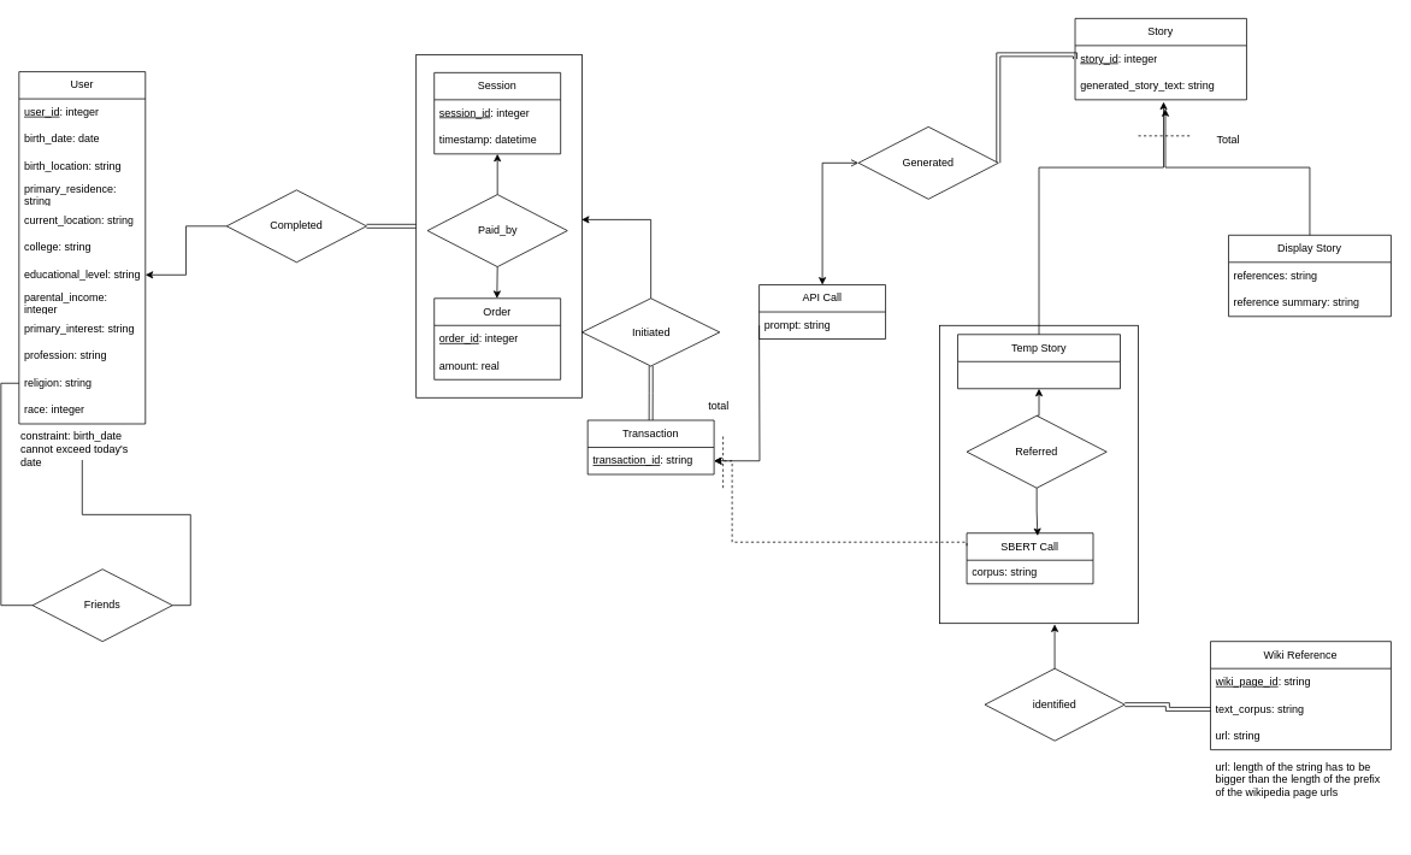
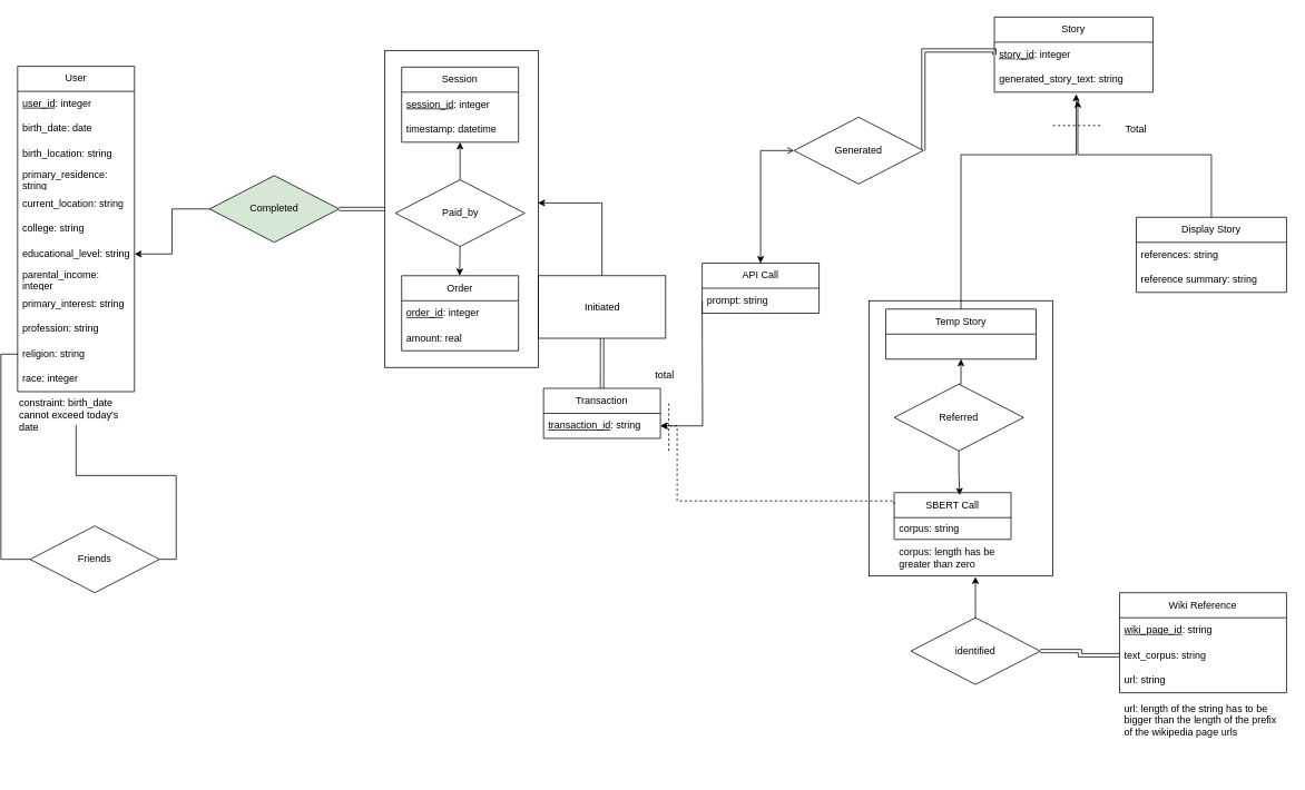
  <mxCell id="0" />
  <mxCell id="1" parent="0" />
  <mxCell id="2" style="edgeStyle=orthogonalEdgeStyle;rounded=0;orthogonalLoop=1;jettySize=auto;html=1;entryX=0.5;entryY=0;entryDx=0;entryDy=0;startArrow=classic;startFill=1;endArrow=none;endFill=0;" parent="1" source="3" target="70" edge="1"><mxGeometry relative="1" as="geometry" /></mxCell>
  <mxCell id="3" value="Session" style="swimlane;fontStyle=0;childLayout=stackLayout;horizontal=1;startSize=30;horizontalStack=0;resizeParent=1;resizeParentMax=0;resizeLast=0;collapsible=1;marginBottom=0;whiteSpace=wrap;html=1;" parent="1" vertex="1"><mxGeometry x="480" y="80" width="140" height="90" as="geometry" /></mxCell>
  <mxCell id="4" value="&lt;u&gt;session_id&lt;/u&gt;: integer" style="text;strokeColor=none;fillColor=none;align=left;verticalAlign=middle;spacingLeft=4;spacingRight=4;overflow=hidden;points=[[0,0.5],[1,0.5]];portConstraint=eastwest;rotatable=0;whiteSpace=wrap;html=1;" parent="3" vertex="1"><mxGeometry y="30" width="140" height="30" as="geometry" /></mxCell>
  <mxCell id="5" value="timestamp: datetime" style="text;strokeColor=none;fillColor=none;align=left;verticalAlign=middle;spacingLeft=4;spacingRight=4;overflow=hidden;points=[[0,0.5],[1,0.5]];portConstraint=eastwest;rotatable=0;whiteSpace=wrap;html=1;" parent="3" vertex="1"><mxGeometry y="60" width="140" height="30" as="geometry" /></mxCell>
  <mxCell id="6" value="Order" style="swimlane;fontStyle=0;childLayout=stackLayout;horizontal=1;startSize=30;horizontalStack=0;resizeParent=1;resizeParentMax=0;resizeLast=0;collapsible=1;marginBottom=0;whiteSpace=wrap;html=1;" parent="1" vertex="1"><mxGeometry x="480" y="330" width="140" height="90" as="geometry" /></mxCell>
  <mxCell id="7" value="&lt;u&gt;order_id&lt;/u&gt;: integer" style="text;strokeColor=none;fillColor=none;align=left;verticalAlign=middle;spacingLeft=4;spacingRight=4;overflow=hidden;points=[[0,0.5],[1,0.5]];portConstraint=eastwest;rotatable=0;whiteSpace=wrap;html=1;" parent="6" vertex="1"><mxGeometry y="30" width="140" height="30" as="geometry" /></mxCell>
  <mxCell id="8" value="amount: real" style="text;strokeColor=none;fillColor=none;align=left;verticalAlign=middle;spacingLeft=4;spacingRight=4;overflow=hidden;points=[[0,0.5],[1,0.5]];portConstraint=eastwest;rotatable=0;whiteSpace=wrap;html=1;" parent="6" vertex="1"><mxGeometry y="60" width="140" height="30" as="geometry" /></mxCell>
  <mxCell id="9" value="Story" style="swimlane;fontStyle=0;childLayout=stackLayout;horizontal=1;startSize=30;horizontalStack=0;resizeParent=1;resizeParentMax=0;resizeLast=0;collapsible=1;marginBottom=0;whiteSpace=wrap;html=1;" parent="1" vertex="1"><mxGeometry x="1190" y="20" width="190" height="90" as="geometry" /></mxCell>
  <mxCell id="10" value="&lt;u&gt;story_id&lt;/u&gt;: integer" style="text;strokeColor=none;fillColor=none;align=left;verticalAlign=middle;spacingLeft=4;spacingRight=4;overflow=hidden;points=[[0,0.5],[1,0.5]];portConstraint=eastwest;rotatable=0;whiteSpace=wrap;html=1;" parent="9" vertex="1"><mxGeometry y="30" width="190" height="30" as="geometry" /></mxCell>
  <mxCell id="11" value="generated_story_text: string" style="text;strokeColor=none;fillColor=none;align=left;verticalAlign=middle;spacingLeft=4;spacingRight=4;overflow=hidden;points=[[0,0.5],[1,0.5]];portConstraint=eastwest;rotatable=0;whiteSpace=wrap;html=1;" parent="9" vertex="1"><mxGeometry y="60" width="190" height="30" as="geometry" /></mxCell>
  <mxCell id="12" style="edgeStyle=orthogonalEdgeStyle;rounded=0;orthogonalLoop=1;jettySize=auto;html=1;exitX=0;exitY=0.5;exitDx=0;exitDy=0;entryX=1;entryY=0.5;entryDx=0;entryDy=0;" parent="1" source="13" target="57" edge="1"><mxGeometry relative="1" as="geometry" /></mxCell>
- <mxCell id="13" value="Completed" style="rhombus;whiteSpace=wrap;html=1;" parent="1" vertex="1"><mxGeometry x="250" y="210" width="155" height="80" as="geometry" /></mxCell>
+ <mxCell id="13" value="Completed" style="rhombus;whiteSpace=wrap;html=1;fillColor=#d5e8d4;" parent="1" vertex="1"><mxGeometry x="250" y="210" width="155" height="80" as="geometry" /></mxCell>
  <mxCell id="14" value="Temp Story" style="swimlane;fontStyle=0;childLayout=stackLayout;horizontal=1;startSize=30;horizontalStack=0;resizeParent=1;resizeParentMax=0;resizeLast=0;collapsible=1;marginBottom=0;whiteSpace=wrap;html=1;" parent="1" vertex="1"><mxGeometry x="1060" y="370" width="180" height="60" as="geometry" /></mxCell>
  <mxCell id="15" value="Display Story" style="swimlane;fontStyle=0;childLayout=stackLayout;horizontal=1;startSize=30;horizontalStack=0;resizeParent=1;resizeParentMax=0;resizeLast=0;collapsible=1;marginBottom=0;whiteSpace=wrap;html=1;" parent="1" vertex="1"><mxGeometry x="1360" y="260" width="180" height="90" as="geometry" /></mxCell>
  <mxCell id="16" value="references: string" style="text;strokeColor=none;fillColor=none;align=left;verticalAlign=middle;spacingLeft=4;spacingRight=4;overflow=hidden;points=[[0,0.5],[1,0.5]];portConstraint=eastwest;rotatable=0;whiteSpace=wrap;html=1;" parent="15" vertex="1"><mxGeometry y="30" width="180" height="30" as="geometry" /></mxCell>
  <mxCell id="17" value="reference summary: string" style="text;strokeColor=none;fillColor=none;align=left;verticalAlign=middle;spacingLeft=4;spacingRight=4;overflow=hidden;points=[[0,0.5],[1,0.5]];portConstraint=eastwest;rotatable=0;whiteSpace=wrap;html=1;" parent="15" vertex="1"><mxGeometry y="60" width="180" height="30" as="geometry" /></mxCell>
  <mxCell id="18" style="edgeStyle=orthogonalEdgeStyle;rounded=0;orthogonalLoop=1;jettySize=auto;html=1;exitX=1;exitY=0.5;exitDx=0;exitDy=0;shape=link;entryX=0;entryY=0.5;entryDx=0;entryDy=0;" parent="1" source="19" target="10" edge="1"><mxGeometry relative="1" as="geometry"><Array as="points"><mxPoint x="1105" y="60" /><mxPoint x="1190" y="60" /></Array></mxGeometry></mxCell>
  <mxCell id="19" value="Generated" style="rhombus;whiteSpace=wrap;html=1;" parent="1" vertex="1"><mxGeometry x="950" y="140" width="155" height="80" as="geometry" /></mxCell>
  <mxCell id="20" style="edgeStyle=orthogonalEdgeStyle;rounded=0;orthogonalLoop=1;jettySize=auto;html=1;exitX=0.5;exitY=0;exitDx=0;exitDy=0;entryX=0;entryY=0.5;entryDx=0;entryDy=0;startArrow=classic;startFill=1;endArrow=open;endFill=0;" parent="1" source="21" target="19" edge="1"><mxGeometry relative="1" as="geometry"><mxPoint x="980" y="360" as="sourcePoint" /></mxGeometry></mxCell>
  <mxCell id="21" value="API Call" style="swimlane;fontStyle=0;childLayout=stackLayout;horizontal=1;startSize=30;horizontalStack=0;resizeParent=1;resizeParentMax=0;resizeLast=0;collapsible=1;marginBottom=0;whiteSpace=wrap;html=1;" parent="1" vertex="1"><mxGeometry x="840" y="315" width="140" height="60" as="geometry" /></mxCell>
  <mxCell id="22" value="prompt: string" style="text;strokeColor=none;fillColor=none;align=left;verticalAlign=middle;spacingLeft=4;spacingRight=4;overflow=hidden;points=[[0,0.5],[1,0.5]];portConstraint=eastwest;rotatable=0;whiteSpace=wrap;html=1;" parent="21" vertex="1"><mxGeometry y="30" width="140" height="30" as="geometry" /></mxCell>
  <mxCell id="23" style="edgeStyle=orthogonalEdgeStyle;rounded=0;orthogonalLoop=1;jettySize=auto;html=1;shape=link;" parent="1" source="25" target="31" edge="1"><mxGeometry relative="1" as="geometry" /></mxCell>
  <mxCell id="24" style="edgeStyle=orthogonalEdgeStyle;rounded=0;orthogonalLoop=1;jettySize=auto;html=1;exitX=0.5;exitY=0;exitDx=0;exitDy=0;entryX=0.997;entryY=0.481;entryDx=0;entryDy=0;entryPerimeter=0;" parent="1" source="25" target="72" edge="1"><mxGeometry relative="1" as="geometry" /></mxCell>
- <mxCell id="25" value="Initiated" style="rhombus;whiteSpace=wrap;html=1;" parent="1" vertex="1"><mxGeometry x="643.75" y="330" width="152.5" height="75" as="geometry" /></mxCell>
+ <mxCell id="25" value="Initiated" style="whiteSpace=wrap;html=1;rounded=0;" parent="1" vertex="1"><mxGeometry x="643.75" y="330" width="152.5" height="75" as="geometry" /></mxCell>
  <mxCell id="26" style="edgeStyle=orthogonalEdgeStyle;rounded=0;orthogonalLoop=1;jettySize=auto;html=1;entryX=0.5;entryY=1;entryDx=0;entryDy=0;exitX=0.5;exitY=0;exitDx=0;exitDy=0;" parent="1" source="73" target="14" edge="1"><mxGeometry relative="1" as="geometry"><mxPoint x="1120" y="195" as="targetPoint" /><mxPoint x="1000" y="520" as="sourcePoint" /></mxGeometry></mxCell>
  <mxCell id="27" style="edgeStyle=orthogonalEdgeStyle;rounded=0;orthogonalLoop=1;jettySize=auto;html=1;exitX=1;exitY=0.5;exitDx=0;exitDy=0;entryX=0;entryY=0.5;entryDx=0;entryDy=0;shape=link;" parent="1" source="29" target="38" edge="1"><mxGeometry relative="1" as="geometry" /></mxCell>
  <mxCell id="28" style="edgeStyle=orthogonalEdgeStyle;rounded=0;orthogonalLoop=1;jettySize=auto;html=1;exitX=0.5;exitY=0;exitDx=0;exitDy=0;" edge="1" parent="1" source="29"><mxGeometry relative="1" as="geometry"><mxPoint x="1167.556" y="739.971" as="targetPoint" /></mxGeometry></mxCell>
  <mxCell id="29" value="identified" style="rhombus;whiteSpace=wrap;html=1;" parent="1" vertex="1"><mxGeometry x="1090" y="740" width="155" height="80" as="geometry" /></mxCell>
  <mxCell id="30" style="edgeStyle=orthogonalEdgeStyle;rounded=0;orthogonalLoop=1;jettySize=auto;html=1;exitX=0;exitY=0.5;exitDx=0;exitDy=0;entryX=0.997;entryY=0.012;entryDx=0;entryDy=0;entryPerimeter=0;" parent="1" target="43" edge="1"><mxGeometry relative="1" as="geometry"><Array as="points"><mxPoint x="1020" y="664" /><mxPoint x="1000" y="664" /></Array></mxGeometry></mxCell>
  <mxCell id="31" value="Transaction" style="swimlane;fontStyle=0;childLayout=stackLayout;horizontal=1;startSize=30;horizontalStack=0;resizeParent=1;resizeParentMax=0;resizeLast=0;collapsible=1;marginBottom=0;whiteSpace=wrap;html=1;" parent="1" vertex="1"><mxGeometry x="650" y="465" width="140" height="60" as="geometry" /></mxCell>
  <mxCell id="32" value="&lt;u&gt;transaction_id&lt;/u&gt;: string" style="text;strokeColor=none;fillColor=none;align=left;verticalAlign=middle;spacingLeft=4;spacingRight=4;overflow=hidden;points=[[0,0.5],[1,0.5]];portConstraint=eastwest;rotatable=0;whiteSpace=wrap;html=1;" parent="31" vertex="1"><mxGeometry y="30" width="140" height="30" as="geometry" /></mxCell>
  <mxCell id="33" style="edgeStyle=orthogonalEdgeStyle;rounded=0;orthogonalLoop=1;jettySize=auto;html=1;exitX=0.5;exitY=0;exitDx=0;exitDy=0;entryX=0.516;entryY=1.078;entryDx=0;entryDy=0;entryPerimeter=0;" parent="1" source="14" target="11" edge="1"><mxGeometry relative="1" as="geometry"><Array as="points"><mxPoint x="1150" y="185" /><mxPoint x="1288" y="185" /></Array></mxGeometry></mxCell>
  <mxCell id="34" style="edgeStyle=orthogonalEdgeStyle;rounded=0;orthogonalLoop=1;jettySize=auto;html=1;" parent="1" source="15" edge="1"><mxGeometry relative="1" as="geometry"><mxPoint x="1290" y="120" as="targetPoint" /><Array as="points"><mxPoint x="1450" y="185" /><mxPoint x="1290" y="185" /></Array></mxGeometry></mxCell>
  <mxCell id="35" value="" style="group" parent="1" vertex="1" connectable="0"><mxGeometry x="1340" y="710" width="200" height="215" as="geometry" /></mxCell>
  <mxCell id="36" value="Wiki Reference" style="swimlane;fontStyle=0;childLayout=stackLayout;horizontal=1;startSize=30;horizontalStack=0;resizeParent=1;resizeParentMax=0;resizeLast=0;collapsible=1;marginBottom=0;whiteSpace=wrap;html=1;" parent="35" vertex="1"><mxGeometry width="200" height="120" as="geometry" /></mxCell>
  <mxCell id="37" value="&lt;u&gt;wiki_page_id&lt;/u&gt;: string" style="text;strokeColor=none;fillColor=none;align=left;verticalAlign=middle;spacingLeft=4;spacingRight=4;overflow=hidden;points=[[0,0.5],[1,0.5]];portConstraint=eastwest;rotatable=0;whiteSpace=wrap;html=1;" parent="36" vertex="1"><mxGeometry y="30" width="200" height="30" as="geometry" /></mxCell>
  <mxCell id="38" value="text_corpus: string" style="text;strokeColor=none;fillColor=none;align=left;verticalAlign=middle;spacingLeft=4;spacingRight=4;overflow=hidden;points=[[0,0.5],[1,0.5]];portConstraint=eastwest;rotatable=0;whiteSpace=wrap;html=1;" parent="36" vertex="1"><mxGeometry y="60" width="200" height="30" as="geometry" /></mxCell>
  <mxCell id="39" value="url: string" style="text;strokeColor=none;fillColor=none;align=left;verticalAlign=middle;spacingLeft=4;spacingRight=4;overflow=hidden;points=[[0,0.5],[1,0.5]];portConstraint=eastwest;rotatable=0;whiteSpace=wrap;html=1;" parent="36" vertex="1"><mxGeometry y="90" width="200" height="30" as="geometry" /></mxCell>
  <mxCell id="40" value="url: length of the string has to be bigger than the length of the prefix of the wikipedia page urls" style="text;strokeColor=none;fillColor=none;align=left;verticalAlign=middle;spacingLeft=4;spacingRight=4;overflow=hidden;points=[[0,0.5],[1,0.5]];portConstraint=eastwest;rotatable=0;whiteSpace=wrap;html=1;" parent="35" vertex="1"><mxGeometry y="120" width="200" height="65" as="geometry" /></mxCell>
  <mxCell id="41" value="" style="group" parent="1" vertex="1" connectable="0"><mxGeometry x="1070" y="590" width="140" height="135" as="geometry" /></mxCell>
  <mxCell id="42" value="SBERT Call" style="swimlane;fontStyle=0;childLayout=stackLayout;horizontal=1;startSize=30;horizontalStack=0;resizeParent=1;resizeParentMax=0;resizeLast=0;collapsible=1;marginBottom=0;whiteSpace=wrap;html=1;" parent="41" vertex="1"><mxGeometry width="140" height="56.129" as="geometry" /></mxCell>
  <mxCell id="43" value="corpus: string" style="text;strokeColor=none;fillColor=none;align=left;verticalAlign=middle;spacingLeft=4;spacingRight=4;overflow=hidden;points=[[0,0.5],[1,0.5]];portConstraint=eastwest;rotatable=0;whiteSpace=wrap;html=1;" parent="42" vertex="1"><mxGeometry y="30" width="140" height="26.129" as="geometry" /></mxCell>
+ <mxCell id="44" value="corpus: length has be greater than zero" style="text;strokeColor=none;fillColor=none;align=left;verticalAlign=middle;spacingLeft=4;spacingRight=4;overflow=hidden;points=[[0,0.5],[1,0.5]];portConstraint=eastwest;rotatable=0;whiteSpace=wrap;html=1;" parent="41" vertex="1"><mxGeometry y="60.968" width="140" height="34.839" as="geometry" /></mxCell>
  <mxCell id="45" style="edgeStyle=orthogonalEdgeStyle;rounded=0;orthogonalLoop=1;jettySize=auto;html=1;exitX=0;exitY=0.5;exitDx=0;exitDy=0;entryX=1;entryY=0.5;entryDx=0;entryDy=0;" parent="1" target="32" edge="1"><mxGeometry relative="1" as="geometry"><mxPoint x="840" y="360" as="sourcePoint" /></mxGeometry></mxCell>
  <mxCell id="46" style="edgeStyle=orthogonalEdgeStyle;rounded=0;orthogonalLoop=1;jettySize=auto;html=1;entryX=1;entryY=0.5;entryDx=0;entryDy=0;exitX=0;exitY=0.25;exitDx=0;exitDy=0;dashed=1;" parent="1" target="32" edge="1" source="42"><mxGeometry relative="1" as="geometry"><Array as="points"><mxPoint x="1070" y="600" /><mxPoint x="810" y="600" /><mxPoint x="810" y="510" /></Array><mxPoint x="990" y="600" as="sourcePoint" /></mxGeometry></mxCell>
  <mxCell id="47" style="edgeStyle=orthogonalEdgeStyle;rounded=0;orthogonalLoop=1;jettySize=auto;html=1;exitX=0;exitY=0.5;exitDx=0;exitDy=0;entryX=0;entryY=0.5;entryDx=0;entryDy=0;endArrow=none;endFill=0;" parent="1" source="48" target="61" edge="1"><mxGeometry relative="1" as="geometry" /></mxCell>
  <mxCell id="48" value="Friends" style="rhombus;whiteSpace=wrap;html=1;" parent="1" vertex="1"><mxGeometry x="35" y="630" width="155" height="80" as="geometry" /></mxCell>
  <mxCell id="49" value="" style="group" parent="1" vertex="1" connectable="0"><mxGeometry x="20" y="79" width="140" height="431" as="geometry" /></mxCell>
  <mxCell id="50" value="User" style="swimlane;fontStyle=0;childLayout=stackLayout;horizontal=1;startSize=30;horizontalStack=0;resizeParent=1;resizeParentMax=0;resizeLast=0;collapsible=1;marginBottom=0;whiteSpace=wrap;html=1;" parent="49" vertex="1"><mxGeometry width="140" height="390" as="geometry" /></mxCell>
  <mxCell id="51" value="&lt;u&gt;user_id&lt;/u&gt;: integer" style="text;strokeColor=none;fillColor=none;align=left;verticalAlign=middle;spacingLeft=4;spacingRight=4;overflow=hidden;points=[[0,0.5],[1,0.5]];portConstraint=eastwest;rotatable=0;whiteSpace=wrap;html=1;" parent="50" vertex="1"><mxGeometry y="30" width="140" height="30" as="geometry" /></mxCell>
  <mxCell id="52" value="birth_date: date&amp;nbsp;" style="text;strokeColor=none;fillColor=none;align=left;verticalAlign=middle;spacingLeft=4;spacingRight=4;overflow=hidden;points=[[0,0.5],[1,0.5]];portConstraint=eastwest;rotatable=0;whiteSpace=wrap;html=1;" parent="50" vertex="1"><mxGeometry y="60" width="140" height="30" as="geometry" /></mxCell>
  <mxCell id="53" value="birth_location: string" style="text;strokeColor=none;fillColor=none;align=left;verticalAlign=middle;spacingLeft=4;spacingRight=4;overflow=hidden;points=[[0,0.5],[1,0.5]];portConstraint=eastwest;rotatable=0;whiteSpace=wrap;html=1;" parent="50" vertex="1"><mxGeometry y="90" width="140" height="30" as="geometry" /></mxCell>
  <mxCell id="54" value="primary_residence: string" style="text;strokeColor=none;fillColor=none;align=left;verticalAlign=middle;spacingLeft=4;spacingRight=4;overflow=hidden;points=[[0,0.5],[1,0.5]];portConstraint=eastwest;rotatable=0;whiteSpace=wrap;html=1;" parent="50" vertex="1"><mxGeometry y="120" width="140" height="30" as="geometry" /></mxCell>
  <mxCell id="55" value="current_location: string" style="text;strokeColor=none;fillColor=none;align=left;verticalAlign=middle;spacingLeft=4;spacingRight=4;overflow=hidden;points=[[0,0.5],[1,0.5]];portConstraint=eastwest;rotatable=0;whiteSpace=wrap;html=1;" parent="50" vertex="1"><mxGeometry y="150" width="140" height="30" as="geometry" /></mxCell>
  <mxCell id="56" value="college: string" style="text;strokeColor=none;fillColor=none;align=left;verticalAlign=middle;spacingLeft=4;spacingRight=4;overflow=hidden;points=[[0,0.5],[1,0.5]];portConstraint=eastwest;rotatable=0;whiteSpace=wrap;html=1;" parent="50" vertex="1"><mxGeometry y="180" width="140" height="30" as="geometry" /></mxCell>
  <mxCell id="57" value="educational_level: string" style="text;strokeColor=none;fillColor=none;align=left;verticalAlign=middle;spacingLeft=4;spacingRight=4;overflow=hidden;points=[[0,0.5],[1,0.5]];portConstraint=eastwest;rotatable=0;whiteSpace=wrap;html=1;" parent="50" vertex="1"><mxGeometry y="210" width="140" height="30" as="geometry" /></mxCell>
  <mxCell id="58" value="parental_income: integer" style="text;strokeColor=none;fillColor=none;align=left;verticalAlign=middle;spacingLeft=4;spacingRight=4;overflow=hidden;points=[[0,0.5],[1,0.5]];portConstraint=eastwest;rotatable=0;whiteSpace=wrap;html=1;" parent="50" vertex="1"><mxGeometry y="240" width="140" height="30" as="geometry" /></mxCell>
  <mxCell id="59" value="primary_interest: string" style="text;strokeColor=none;fillColor=none;align=left;verticalAlign=middle;spacingLeft=4;spacingRight=4;overflow=hidden;points=[[0,0.5],[1,0.5]];portConstraint=eastwest;rotatable=0;whiteSpace=wrap;html=1;" parent="50" vertex="1"><mxGeometry y="270" width="140" height="30" as="geometry" /></mxCell>
  <mxCell id="60" value="profession: string" style="text;strokeColor=none;fillColor=none;align=left;verticalAlign=middle;spacingLeft=4;spacingRight=4;overflow=hidden;points=[[0,0.5],[1,0.5]];portConstraint=eastwest;rotatable=0;whiteSpace=wrap;html=1;" parent="50" vertex="1"><mxGeometry y="300" width="140" height="30" as="geometry" /></mxCell>
  <mxCell id="61" value="religion: string" style="text;strokeColor=none;fillColor=none;align=left;verticalAlign=middle;spacingLeft=4;spacingRight=4;overflow=hidden;points=[[0,0.5],[1,0.5]];portConstraint=eastwest;rotatable=0;whiteSpace=wrap;html=1;" parent="50" vertex="1"><mxGeometry y="330" width="140" height="30" as="geometry" /></mxCell>
  <mxCell id="62" value="race: integer" style="text;strokeColor=none;fillColor=none;align=left;verticalAlign=middle;spacingLeft=4;spacingRight=4;overflow=hidden;points=[[0,0.5],[1,0.5]];portConstraint=eastwest;rotatable=0;whiteSpace=wrap;html=1;" parent="50" vertex="1"><mxGeometry y="360" width="140" height="30" as="geometry" /></mxCell>
  <mxCell id="63" value="&lt;span style=&quot;color: rgb(0, 0, 0); font-family: Helvetica; font-size: 12px; font-style: normal; font-variant-ligatures: normal; font-variant-caps: normal; font-weight: 400; letter-spacing: normal; orphans: 2; text-align: left; text-indent: 0px; text-transform: none; widows: 2; word-spacing: 0px; -webkit-text-stroke-width: 0px; white-space: normal; background-color: rgb(251, 251, 251); text-decoration-thickness: initial; text-decoration-style: initial; text-decoration-color: initial; display: inline !important; float: none;&quot;&gt;constraint: birth_date cannot exceed today's date&amp;nbsp;&lt;/span&gt;" style="text;whiteSpace=wrap;html=1;" parent="49" vertex="1"><mxGeometry y="390" width="140" height="40" as="geometry" /></mxCell>
  <mxCell id="64" style="edgeStyle=orthogonalEdgeStyle;rounded=0;orthogonalLoop=1;jettySize=auto;html=1;entryX=1;entryY=0.5;entryDx=0;entryDy=0;endArrow=none;endFill=0;" parent="1" source="63" target="48" edge="1"><mxGeometry relative="1" as="geometry" /></mxCell>
  <mxCell id="65" value="" style="endArrow=none;dashed=1;html=1;rounded=0;" parent="1" edge="1"><mxGeometry width="50" height="50" relative="1" as="geometry"><mxPoint x="800" y="540" as="sourcePoint" /><mxPoint x="800" y="480" as="targetPoint" /></mxGeometry></mxCell>
  <mxCell id="66" value="total" style="text;html=1;align=center;verticalAlign=middle;resizable=0;points=[];autosize=1;strokeColor=none;fillColor=none;" parent="1" vertex="1"><mxGeometry x="770" y="435" width="50" height="30" as="geometry" /></mxCell>
  <mxCell id="67" value="" style="endArrow=none;dashed=1;html=1;rounded=0;" parent="1" edge="1"><mxGeometry width="50" height="50" relative="1" as="geometry"><mxPoint x="1260" y="150" as="sourcePoint" /><mxPoint x="1320" y="150" as="targetPoint" /></mxGeometry></mxCell>
  <mxCell id="68" value="Total" style="text;html=1;align=center;verticalAlign=middle;whiteSpace=wrap;rounded=0;" parent="1" vertex="1"><mxGeometry x="1330" y="140" width="60" height="30" as="geometry" /></mxCell>
  <mxCell id="69" style="edgeStyle=orthogonalEdgeStyle;rounded=0;orthogonalLoop=1;jettySize=auto;html=1;exitX=0.5;exitY=1;exitDx=0;exitDy=0;" parent="1" source="70" edge="1"><mxGeometry relative="1" as="geometry"><mxPoint x="549.5" y="330" as="targetPoint" /></mxGeometry></mxCell>
  <mxCell id="70" value="Paid_by" style="rhombus;whiteSpace=wrap;html=1;" parent="1" vertex="1"><mxGeometry x="472.5" y="215" width="155" height="80" as="geometry" /></mxCell>
  <mxCell id="71" style="edgeStyle=orthogonalEdgeStyle;rounded=0;orthogonalLoop=1;jettySize=auto;html=1;exitX=0;exitY=0.5;exitDx=0;exitDy=0;entryX=1;entryY=0.5;entryDx=0;entryDy=0;endArrow=none;endFill=0;shape=link;" parent="1" source="72" target="13" edge="1"><mxGeometry relative="1" as="geometry" /></mxCell>
  <mxCell id="72" value="" style="rounded=0;whiteSpace=wrap;html=1;fillColor=none;" parent="1" vertex="1"><mxGeometry x="460" y="60" width="183.75" height="380" as="geometry" /></mxCell>
  <mxCell id="73" value="Referred" style="rhombus;whiteSpace=wrap;html=1;" vertex="1" parent="1"><mxGeometry x="1070" y="460" width="155" height="80" as="geometry" /></mxCell>
  <mxCell id="74" value="" style="whiteSpace=wrap;html=1;fillColor=none;" vertex="1" parent="1"><mxGeometry x="1040" y="360" width="220" height="330" as="geometry" /></mxCell>
  <mxCell id="75" style="edgeStyle=orthogonalEdgeStyle;rounded=0;orthogonalLoop=1;jettySize=auto;html=1;exitX=0.5;exitY=1;exitDx=0;exitDy=0;entryX=0.56;entryY=0.055;entryDx=0;entryDy=0;entryPerimeter=0;" edge="1" parent="1" source="73" target="42"><mxGeometry relative="1" as="geometry" /></mxCell>
  <mxCell id="76" style="edgeStyle=orthogonalEdgeStyle;rounded=0;orthogonalLoop=1;jettySize=auto;html=1;exitX=0.5;exitY=0;exitDx=0;exitDy=0;entryX=0.579;entryY=1.003;entryDx=0;entryDy=0;entryPerimeter=0;" edge="1" parent="1" source="29" target="74"><mxGeometry relative="1" as="geometry"><Array as="points"><mxPoint x="1167" y="691" /></Array></mxGeometry></mxCell>
